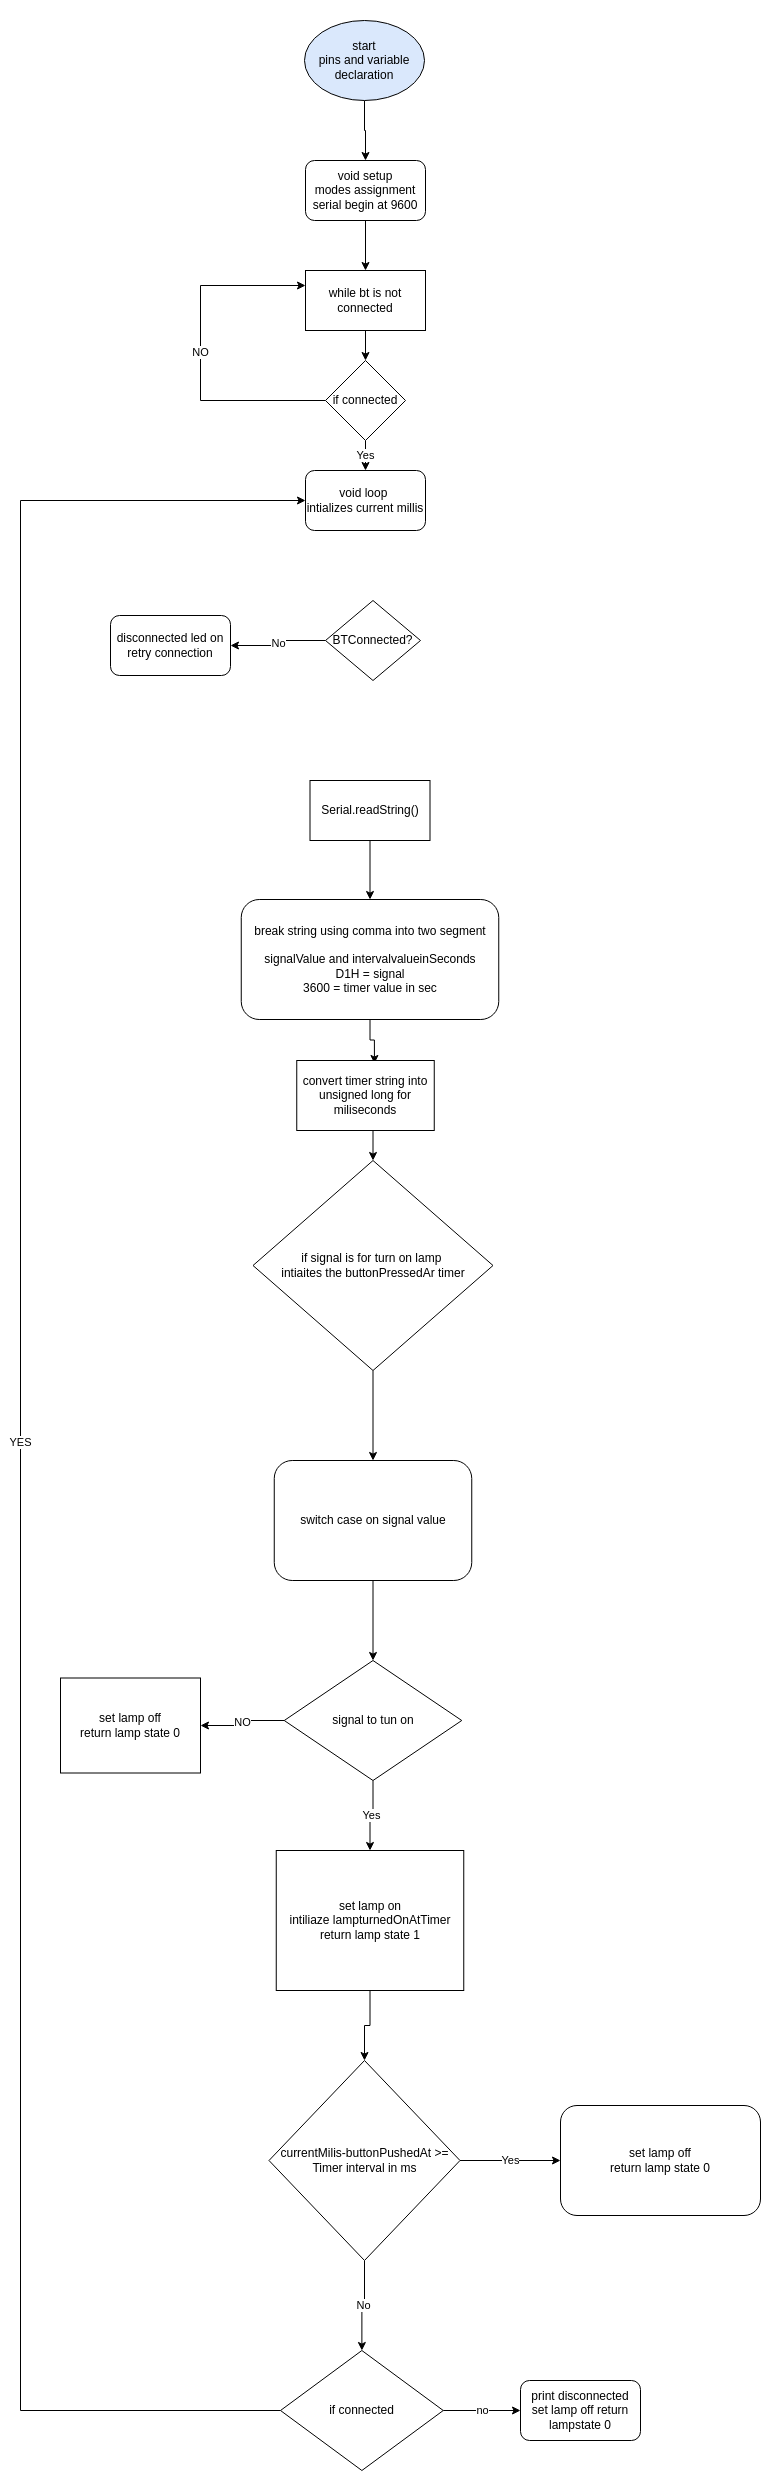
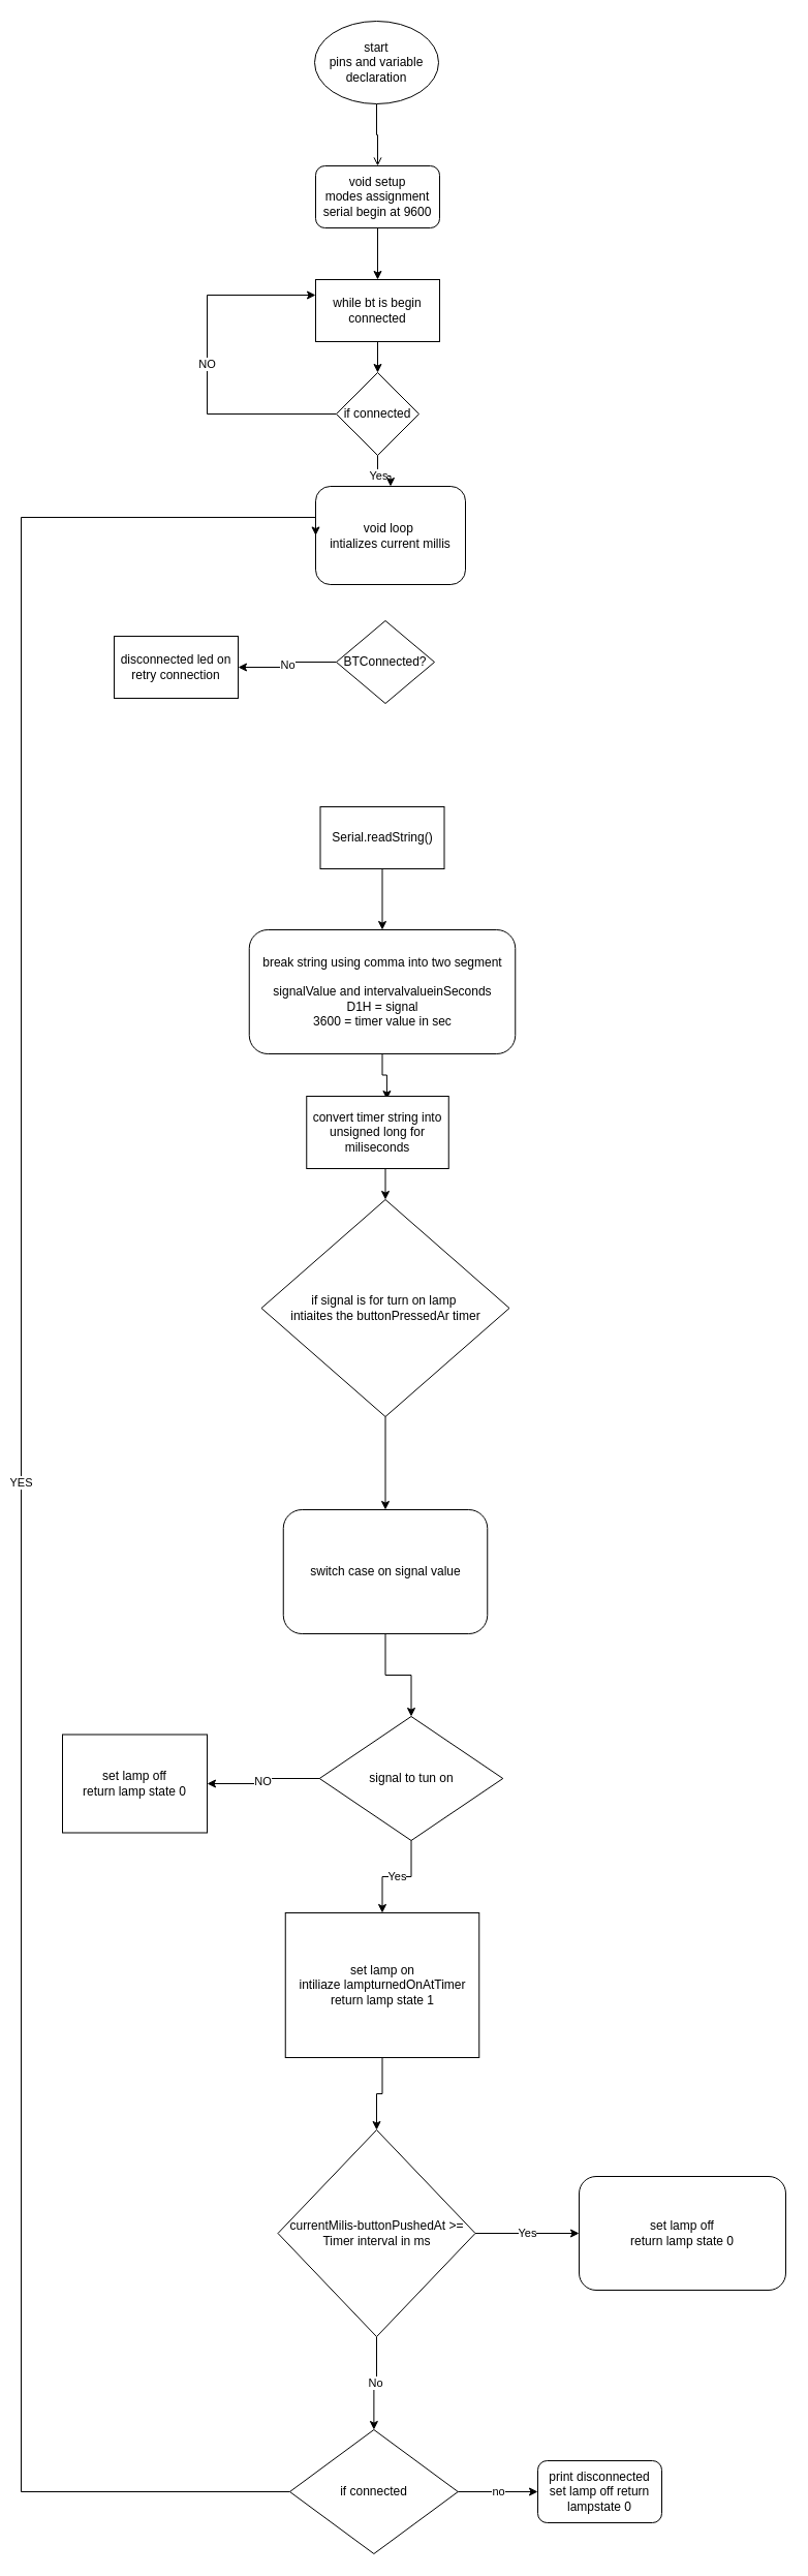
  <mxCell id="0" />
  <mxCell id="1" parent="0" />
- <mxCell id="2" style="edgeStyle=orthogonalEdgeStyle;rounded=0;orthogonalLoop=1;jettySize=auto;html=1;exitX=0.5;exitY=1;exitDx=0;exitDy=0;entryX=0.5;entryY=0;entryDx=0;entryDy=0;fontFamily=Helvetica;" edge="1" parent="1" source="3" target="5"><mxGeometry relative="1" as="geometry" /></mxCell>
- <mxCell id="3" value="start&lt;br&gt;pins and variable&lt;br&gt;declaration" style="ellipse;whiteSpace=wrap;html=1;fillColor=#dae8fc;" parent="1" vertex="1"><mxGeometry x="304" y="20" width="120" height="80" as="geometry" /></mxCell>
+ <mxCell id="2" style="edgeStyle=orthogonalEdgeStyle;rounded=0;orthogonalLoop=1;jettySize=auto;html=1;exitX=0.5;exitY=1;exitDx=0;exitDy=0;entryX=0.5;entryY=0;entryDx=0;entryDy=0;fontFamily=Helvetica;endArrow=open;" edge="1" parent="1" source="3" target="5"><mxGeometry relative="1" as="geometry" /></mxCell>
+ <mxCell id="3" value="start&lt;br&gt;pins and variable&lt;br&gt;declaration" style="ellipse;whiteSpace=wrap;html=1;" parent="1" vertex="1"><mxGeometry x="304" y="20" width="120" height="80" as="geometry" /></mxCell>
  <mxCell id="4" style="edgeStyle=orthogonalEdgeStyle;rounded=0;orthogonalLoop=1;jettySize=auto;html=1;exitX=0.5;exitY=1;exitDx=0;exitDy=0;entryX=0.5;entryY=0;entryDx=0;entryDy=0;fontFamily=Helvetica;" edge="1" parent="1" source="5" target="10"><mxGeometry relative="1" as="geometry" /></mxCell>
  <mxCell id="5" value="void setup&lt;br&gt;modes assignment&lt;br&gt;serial begin at 9600" style="rounded=1;whiteSpace=wrap;html=1;" vertex="1" parent="1"><mxGeometry x="305" y="160" width="120" height="60" as="geometry" /></mxCell>
  <mxCell id="6" value="Yes" style="edgeStyle=orthogonalEdgeStyle;rounded=0;orthogonalLoop=1;jettySize=auto;html=1;exitX=0.5;exitY=1;exitDx=0;exitDy=0;fontFamily=Helvetica;" edge="1" parent="1" source="8" target="11"><mxGeometry relative="1" as="geometry" /></mxCell>
  <mxCell id="7" value="NO" style="edgeStyle=orthogonalEdgeStyle;rounded=0;orthogonalLoop=1;jettySize=auto;html=1;exitX=0;exitY=0.5;exitDx=0;exitDy=0;entryX=0;entryY=0.25;entryDx=0;entryDy=0;fontFamily=Helvetica;" edge="1" parent="1" source="8" target="10"><mxGeometry relative="1" as="geometry"><Array as="points"><mxPoint x="200" y="400" /><mxPoint x="200" y="285" /></Array></mxGeometry></mxCell>
  <mxCell id="8" value="if connected" style="rhombus;whiteSpace=wrap;html=1;" vertex="1" parent="1"><mxGeometry x="325" y="360" width="80" height="80" as="geometry" /></mxCell>
  <mxCell id="9" style="edgeStyle=orthogonalEdgeStyle;rounded=0;orthogonalLoop=1;jettySize=auto;html=1;exitX=0.5;exitY=1;exitDx=0;exitDy=0;entryX=0.5;entryY=0;entryDx=0;entryDy=0;fontFamily=Helvetica;" edge="1" parent="1" source="10" target="8"><mxGeometry relative="1" as="geometry" /></mxCell>
- <mxCell id="10" value="while bt is not connected" style="rounded=0;whiteSpace=wrap;html=1;" vertex="1" parent="1"><mxGeometry x="305" y="270" width="120" height="60" as="geometry" /></mxCell>
- <mxCell id="11" value="void loop&amp;nbsp;&lt;br&gt;intializes current millis&lt;br&gt;" style="rounded=1;whiteSpace=wrap;html=1;" vertex="1" parent="1"><mxGeometry x="305" y="470" width="120" height="60" as="geometry" /></mxCell>
+ <mxCell id="10" value="while bt is begin connected" style="rounded=0;whiteSpace=wrap;html=1;" vertex="1" parent="1"><mxGeometry x="305" y="270" width="120" height="60" as="geometry" /></mxCell>
+ <mxCell id="11" value="void loop&amp;nbsp;&lt;br&gt;intializes current millis&lt;br&gt;" style="rounded=1;whiteSpace=wrap;html=1;" vertex="1" parent="1"><mxGeometry x="305" y="470" width="145" height="95" as="geometry" /></mxCell>
  <mxCell id="12" value="No" style="edgeStyle=orthogonalEdgeStyle;rounded=0;orthogonalLoop=1;jettySize=auto;html=1;exitX=0;exitY=0.5;exitDx=0;exitDy=0;entryX=1;entryY=0.5;entryDx=0;entryDy=0;fontFamily=Helvetica;" edge="1" parent="1" source="13" target="14"><mxGeometry relative="1" as="geometry" /></mxCell>
  <mxCell id="13" value="BTConnected?" style="rhombus;whiteSpace=wrap;html=1;" vertex="1" parent="1"><mxGeometry x="325" y="600" width="95" height="80" as="geometry" /></mxCell>
- <mxCell id="14" value="disconnected led on&lt;br&gt;retry connection" style="rounded=1;whiteSpace=wrap;html=1;" vertex="1" parent="1"><mxGeometry x="110" y="615" width="120" height="60" as="geometry" /></mxCell>
+ <mxCell id="14" value="disconnected led on&lt;br&gt;retry connection" style="whiteSpace=wrap;html=1;rounded=0;" vertex="1" parent="1"><mxGeometry x="110" y="615" width="120" height="60" as="geometry" /></mxCell>
  <mxCell id="15" style="edgeStyle=orthogonalEdgeStyle;rounded=0;orthogonalLoop=1;jettySize=auto;html=1;exitX=0.5;exitY=1;exitDx=0;exitDy=0;entryX=0.5;entryY=0;entryDx=0;entryDy=0;fontFamily=Helvetica;" edge="1" parent="1" source="16" target="18"><mxGeometry relative="1" as="geometry" /></mxCell>
  <mxCell id="16" value="Serial.readString()" style="rounded=0;whiteSpace=wrap;html=1;" vertex="1" parent="1"><mxGeometry x="309.5" y="780" width="120" height="60" as="geometry" /></mxCell>
  <mxCell id="17" style="edgeStyle=orthogonalEdgeStyle;rounded=0;orthogonalLoop=1;jettySize=auto;html=1;exitX=0.5;exitY=1;exitDx=0;exitDy=0;entryX=0.565;entryY=0.043;entryDx=0;entryDy=0;entryPerimeter=0;fontFamily=Helvetica;" edge="1" parent="1" source="18" target="20"><mxGeometry relative="1" as="geometry" /></mxCell>
  <mxCell id="18" value="break string using comma into two segment&lt;br&gt;&lt;br&gt;signalValue and intervalvalueinSeconds&lt;br&gt;D1H = signal&lt;br&gt;3600 = timer value in sec" style="rounded=1;whiteSpace=wrap;html=1;" vertex="1" parent="1"><mxGeometry x="240.75" y="899" width="257.5" height="120" as="geometry" /></mxCell>
  <mxCell id="19" style="edgeStyle=orthogonalEdgeStyle;rounded=0;orthogonalLoop=1;jettySize=auto;html=1;exitX=0.5;exitY=1;exitDx=0;exitDy=0;entryX=0.5;entryY=0;entryDx=0;entryDy=0;fontFamily=Helvetica;" edge="1" parent="1" source="20" target="22"><mxGeometry relative="1" as="geometry" /></mxCell>
  <mxCell id="20" value="convert timer string into unsigned long for miliseconds" style="rounded=0;whiteSpace=wrap;html=1;" vertex="1" parent="1"><mxGeometry x="296.25" y="1060" width="137.5" height="70" as="geometry" /></mxCell>
  <mxCell id="21" style="edgeStyle=orthogonalEdgeStyle;rounded=0;orthogonalLoop=1;jettySize=auto;html=1;exitX=0.5;exitY=1;exitDx=0;exitDy=0;entryX=0.5;entryY=0;entryDx=0;entryDy=0;fontFamily=Helvetica;" edge="1" parent="1" source="22" target="24"><mxGeometry relative="1" as="geometry" /></mxCell>
  <mxCell id="22" value="if signal is for turn on lamp&amp;nbsp;&lt;br&gt;intiaites the buttonPressedAr timer" style="rhombus;whiteSpace=wrap;html=1;" vertex="1" parent="1"><mxGeometry x="252.5" y="1160" width="240" height="210" as="geometry" /></mxCell>
  <mxCell id="23" style="edgeStyle=orthogonalEdgeStyle;rounded=0;orthogonalLoop=1;jettySize=auto;html=1;exitX=0.5;exitY=1;exitDx=0;exitDy=0;entryX=0.5;entryY=0;entryDx=0;entryDy=0;fontFamily=Helvetica;" edge="1" parent="1" source="24" target="27"><mxGeometry relative="1" as="geometry" /></mxCell>
  <mxCell id="24" value="switch case on signal value" style="rounded=1;whiteSpace=wrap;html=1;" vertex="1" parent="1"><mxGeometry x="273.75" y="1460" width="197.5" height="120" as="geometry" /></mxCell>
  <mxCell id="25" value="Yes" style="edgeStyle=orthogonalEdgeStyle;rounded=0;orthogonalLoop=1;jettySize=auto;html=1;exitX=0.5;exitY=1;exitDx=0;exitDy=0;entryX=0.5;entryY=0;entryDx=0;entryDy=0;fontFamily=Helvetica;" edge="1" parent="1" source="27" target="30"><mxGeometry relative="1" as="geometry" /></mxCell>
  <mxCell id="26" value="NO" style="edgeStyle=orthogonalEdgeStyle;rounded=0;orthogonalLoop=1;jettySize=auto;html=1;exitX=0;exitY=0.5;exitDx=0;exitDy=0;entryX=1;entryY=0.5;entryDx=0;entryDy=0;fontFamily=Helvetica;" edge="1" parent="1" source="27" target="28"><mxGeometry relative="1" as="geometry" /></mxCell>
- <mxCell id="27" value="signal to tun on" style="rhombus;whiteSpace=wrap;html=1;" vertex="1" parent="1"><mxGeometry x="283.75" y="1660" width="177.5" height="120" as="geometry" /></mxCell>
+ <mxCell id="27" value="signal to tun on" style="rhombus;whiteSpace=wrap;html=1;" vertex="1" parent="1"><mxGeometry x="308.75" y="1660" width="177.5" height="120" as="geometry" /></mxCell>
  <mxCell id="28" value="set lamp off&lt;br&gt;return lamp state 0" style="rounded=0;whiteSpace=wrap;html=1;" vertex="1" parent="1"><mxGeometry x="60" y="1677.5" width="140" height="95" as="geometry" /></mxCell>
  <mxCell id="29" style="edgeStyle=orthogonalEdgeStyle;rounded=0;orthogonalLoop=1;jettySize=auto;html=1;exitX=0.5;exitY=1;exitDx=0;exitDy=0;entryX=0.5;entryY=0;entryDx=0;entryDy=0;fontFamily=Helvetica;" edge="1" parent="1" source="30" target="33"><mxGeometry relative="1" as="geometry" /></mxCell>
  <mxCell id="30" value="set lamp on&lt;br&gt;intiliaze lampturnedOnAtTimer&lt;br&gt;return lamp state 1" style="rounded=0;whiteSpace=wrap;html=1;" vertex="1" parent="1"><mxGeometry x="275.75" y="1850" width="187.5" height="140" as="geometry" /></mxCell>
  <mxCell id="31" value="No" style="edgeStyle=orthogonalEdgeStyle;rounded=0;orthogonalLoop=1;jettySize=auto;html=1;exitX=0.5;exitY=1;exitDx=0;exitDy=0;entryX=0.5;entryY=0;entryDx=0;entryDy=0;" edge="1" parent="1" source="33" target="37"><mxGeometry relative="1" as="geometry" /></mxCell>
  <mxCell id="32" value="Yes" style="edgeStyle=orthogonalEdgeStyle;rounded=0;orthogonalLoop=1;jettySize=auto;html=1;exitX=1;exitY=0.5;exitDx=0;exitDy=0;entryX=0;entryY=0.5;entryDx=0;entryDy=0;" edge="1" parent="1" source="33" target="34"><mxGeometry relative="1" as="geometry" /></mxCell>
  <mxCell id="33" value="currentMilis-buttonPushedAt &amp;gt;= Timer interval in ms" style="rhombus;whiteSpace=wrap;html=1;" vertex="1" parent="1"><mxGeometry x="268.5" y="2060" width="191" height="200" as="geometry" /></mxCell>
  <mxCell id="34" value="set lamp off&lt;br&gt;return lamp state 0" style="rounded=1;whiteSpace=wrap;html=1;" vertex="1" parent="1"><mxGeometry x="560" y="2105" width="200" height="110" as="geometry" /></mxCell>
  <mxCell id="35" value="no" style="edgeStyle=orthogonalEdgeStyle;rounded=0;orthogonalLoop=1;jettySize=auto;html=1;exitX=1;exitY=0.5;exitDx=0;exitDy=0;entryX=0;entryY=0.5;entryDx=0;entryDy=0;fontFamily=Helvetica;" edge="1" parent="1" source="37" target="38"><mxGeometry relative="1" as="geometry" /></mxCell>
  <mxCell id="36" value="YES" style="edgeStyle=orthogonalEdgeStyle;rounded=0;orthogonalLoop=1;jettySize=auto;html=1;exitX=0;exitY=0.5;exitDx=0;exitDy=0;entryX=0;entryY=0.5;entryDx=0;entryDy=0;fontFamily=Helvetica;" edge="1" parent="1" source="37" target="11"><mxGeometry relative="1" as="geometry"><Array as="points"><mxPoint x="20" y="2410" /><mxPoint x="20" y="500" /></Array></mxGeometry></mxCell>
  <mxCell id="37" value="if connected" style="rhombus;whiteSpace=wrap;html=1;" vertex="1" parent="1"><mxGeometry x="280" y="2350" width="162.75" height="120" as="geometry" /></mxCell>
  <mxCell id="38" value="print disconnected&lt;br&gt;set lamp off return lampstate 0" style="rounded=1;whiteSpace=wrap;html=1;" vertex="1" parent="1"><mxGeometry x="520" y="2380" width="120" height="60" as="geometry" /></mxCell>
